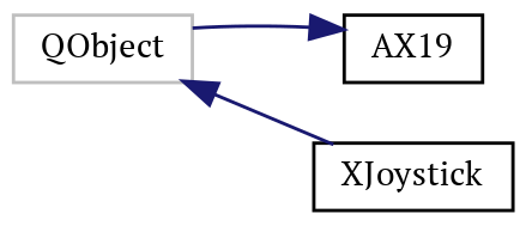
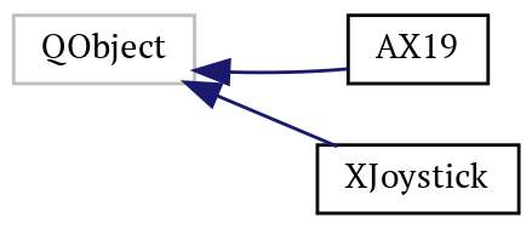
  digraph {
    fontname="PT Serif"
    rankdir=LR
    node [color=black fillcolor=white fontname="PT Serif" fontsize=10 shape=record style=filled]
    edge [color=midnightblue dir=back fontname="PT Serif" fontsize=10 labelfontname=Helvetica labelfontsize=10 style=solid]
    n1 [color=grey75 height=0.2 label=QObject width=0.4]
    n2 [height=0.2 label=AX19 width=0.4]
    n3 [height=0.2 label=XJoystick width=0.4]
-   n2 -> n1
+   n1 -> n2
    n1 -> n3
  }
